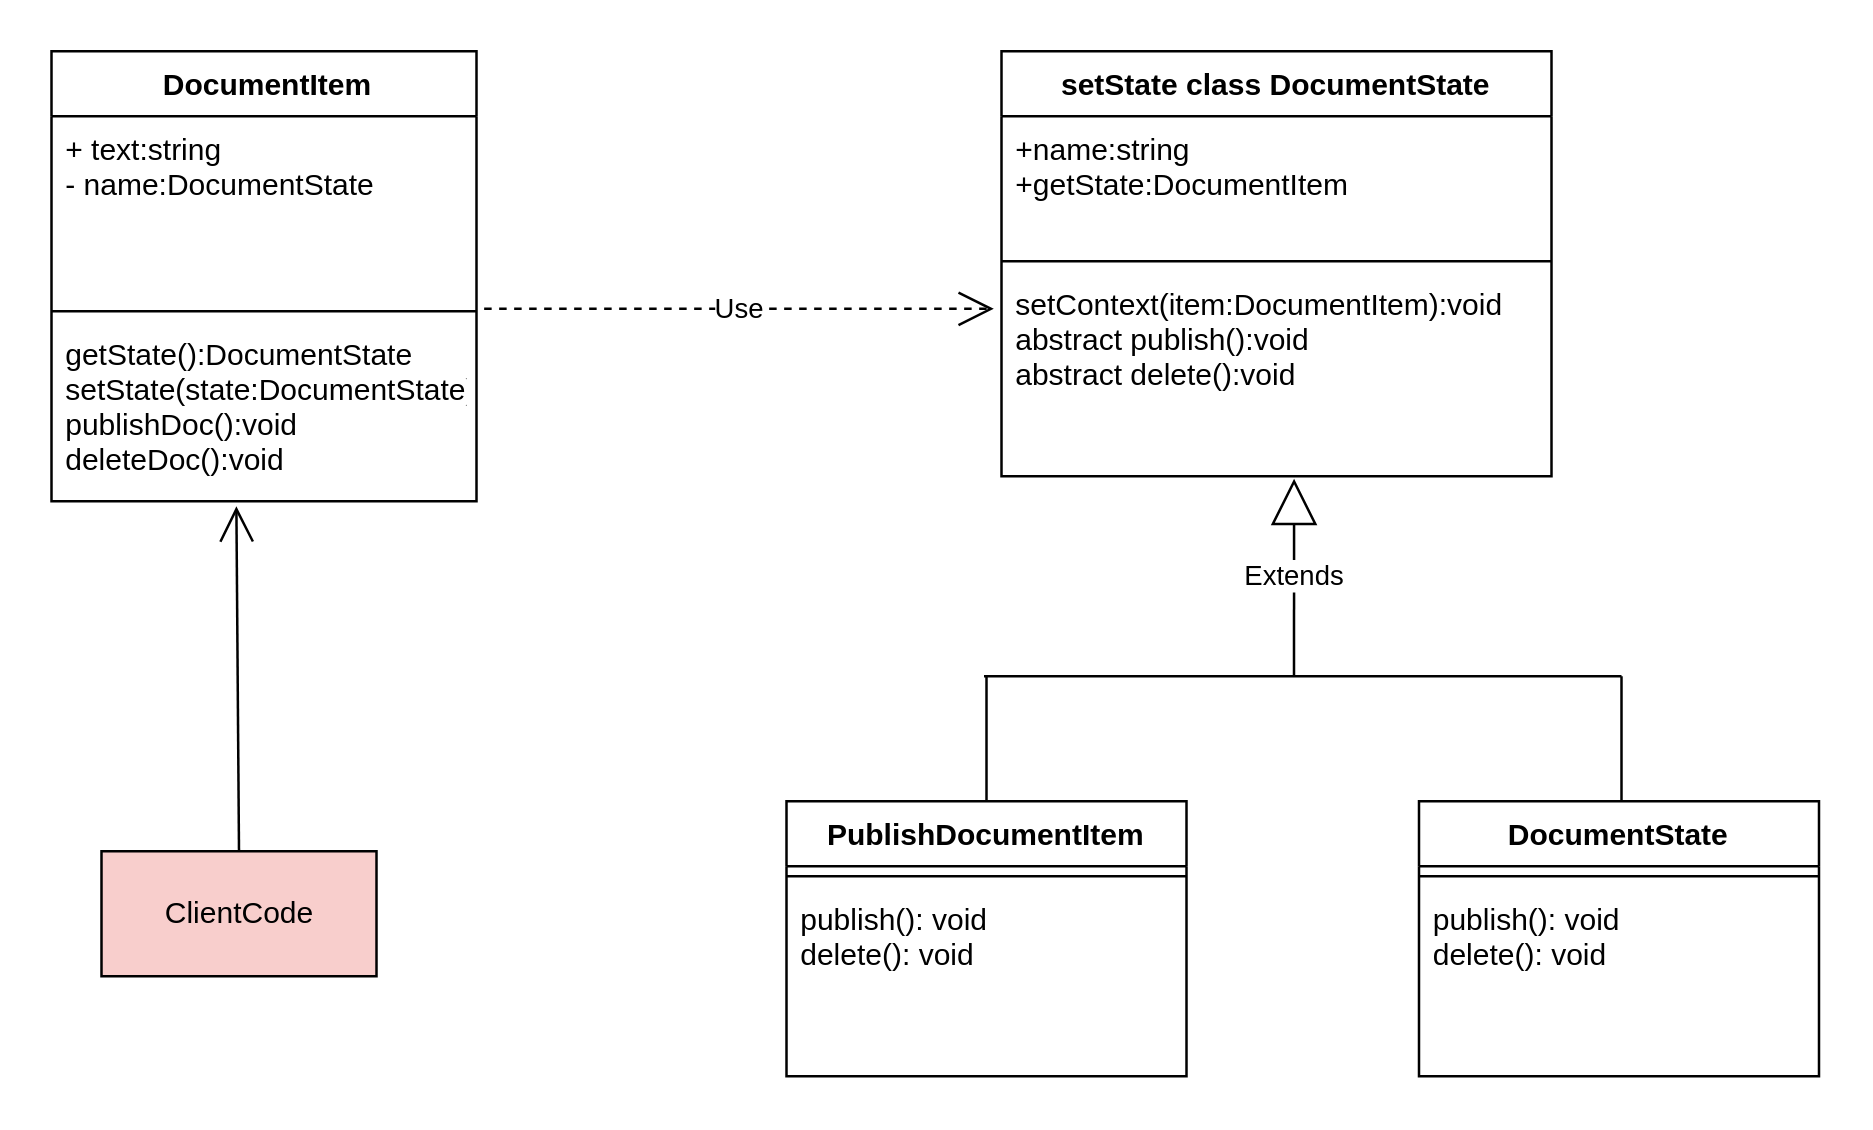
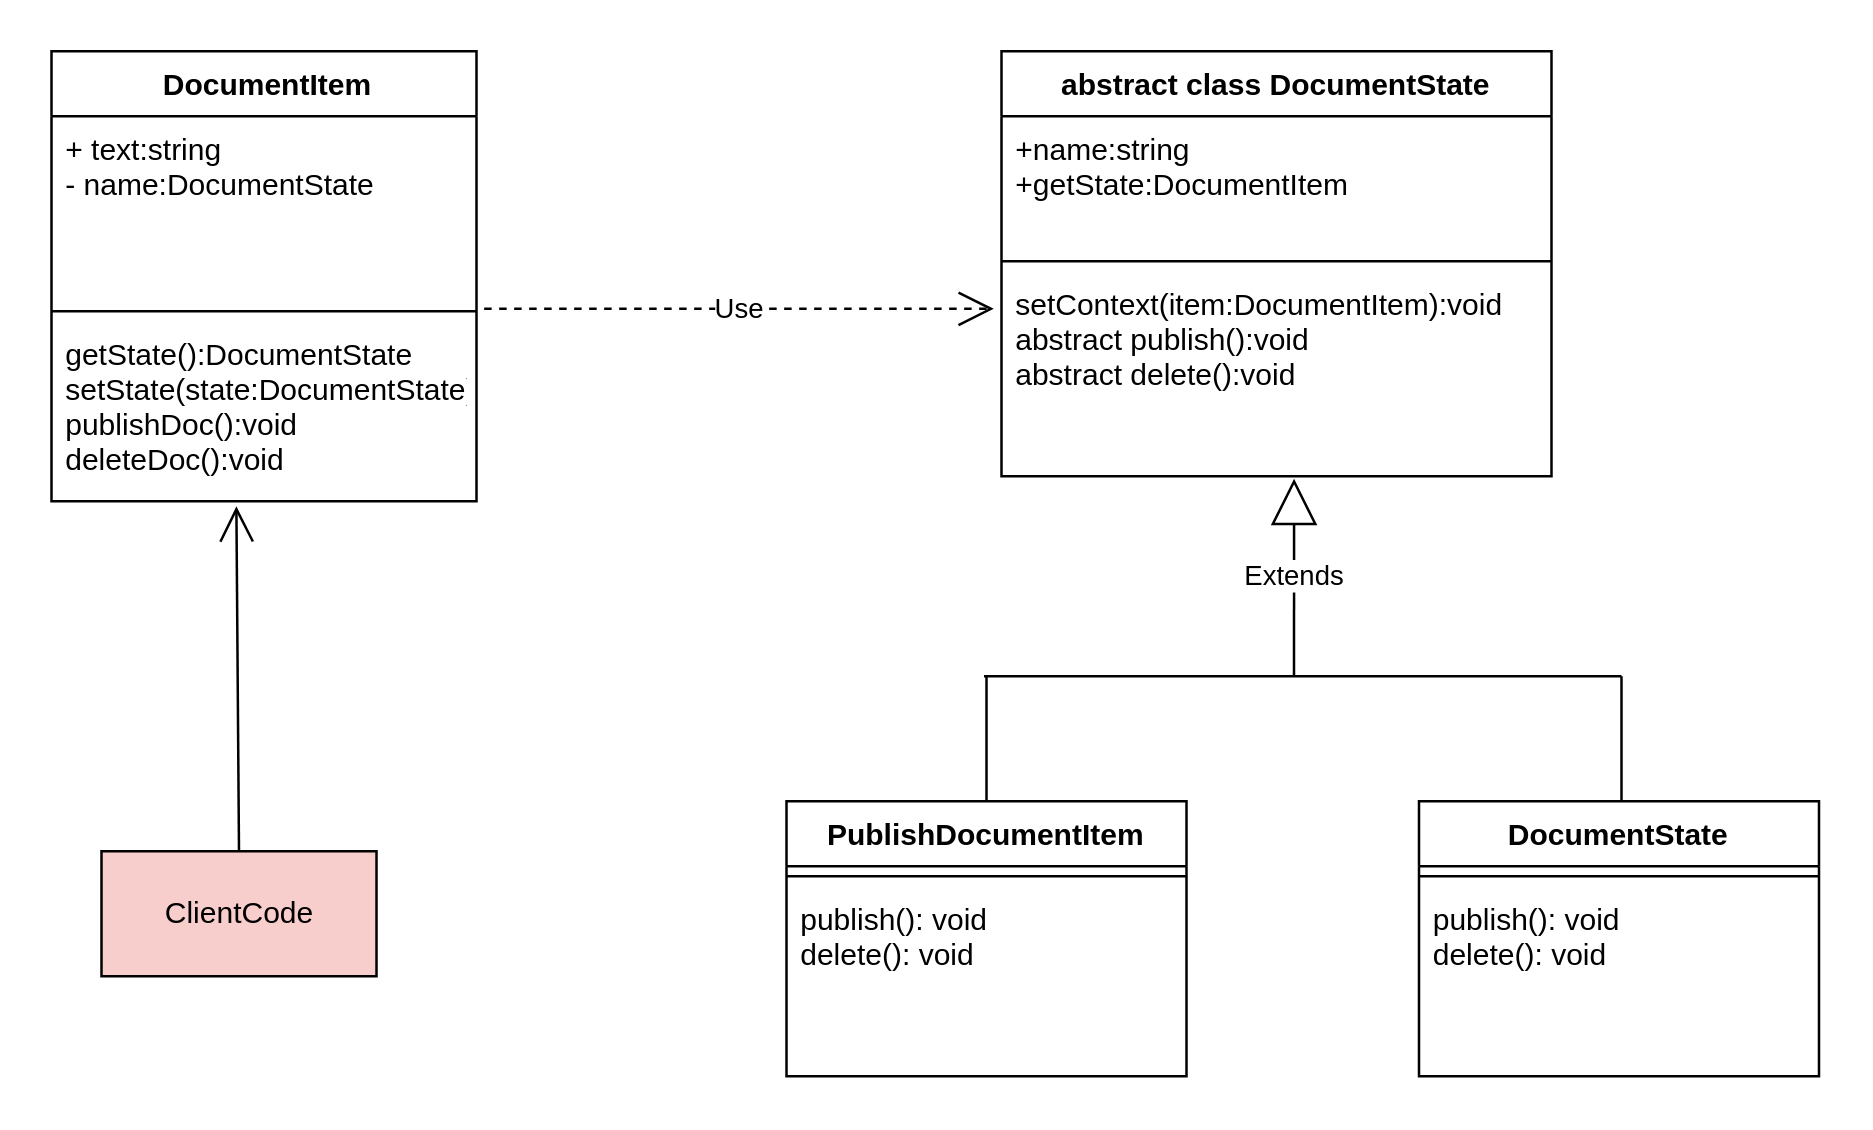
  <mxCell id="0" />
  <mxCell id="1" parent="0" />
  <mxCell id="2" value=" DocumentItem" style="swimlane;fontStyle=1;align=center;verticalAlign=top;childLayout=stackLayout;horizontal=1;startSize=26;horizontalStack=0;resizeParent=1;resizeParentMax=0;resizeLast=0;collapsible=1;marginBottom=0;" vertex="1" parent="1"><mxGeometry x="20" y="20" width="170" height="180" as="geometry" /></mxCell>
  <mxCell id="3" value="+ text:string&#10;- name:DocumentState" style="text;strokeColor=none;fillColor=none;align=left;verticalAlign=top;spacingLeft=4;spacingRight=4;overflow=hidden;rotatable=0;points=[[0,0.5],[1,0.5]];portConstraint=eastwest;" vertex="1" parent="2"><mxGeometry y="26" width="170" height="74" as="geometry" /></mxCell>
  <mxCell id="4" value="" style="line;strokeWidth=1;fillColor=none;align=left;verticalAlign=middle;spacingTop=-1;spacingLeft=3;spacingRight=3;rotatable=0;labelPosition=right;points=[];portConstraint=eastwest;strokeColor=inherit;" vertex="1" parent="2"><mxGeometry y="100" width="170" height="8" as="geometry" /></mxCell>
  <mxCell id="5" value="getState():DocumentState&#10;setState(state:DocumentState)&#10;publishDoc():void&#10;deleteDoc():void" style="text;strokeColor=none;fillColor=none;align=left;verticalAlign=top;spacingLeft=4;spacingRight=4;overflow=hidden;rotatable=0;points=[[0,0.5],[1,0.5]];portConstraint=eastwest;" vertex="1" parent="2"><mxGeometry y="108" width="170" height="72" as="geometry" /></mxCell>
- <mxCell id="6" value="setState class DocumentState" style="swimlane;fontStyle=1;align=center;verticalAlign=top;childLayout=stackLayout;horizontal=1;startSize=26;horizontalStack=0;resizeParent=1;resizeParentMax=0;resizeLast=0;collapsible=1;marginBottom=0;" vertex="1" parent="1"><mxGeometry x="400" y="20" width="220" height="170" as="geometry" /></mxCell>
+ <mxCell id="6" value="abstract class DocumentState" style="swimlane;fontStyle=1;align=center;verticalAlign=top;childLayout=stackLayout;horizontal=1;startSize=26;horizontalStack=0;resizeParent=1;resizeParentMax=0;resizeLast=0;collapsible=1;marginBottom=0;" vertex="1" parent="1"><mxGeometry x="400" y="20" width="220" height="170" as="geometry" /></mxCell>
  <mxCell id="7" value="+name:string&#10;+getState:DocumentItem" style="text;strokeColor=none;fillColor=none;align=left;verticalAlign=top;spacingLeft=4;spacingRight=4;overflow=hidden;rotatable=0;points=[[0,0.5],[1,0.5]];portConstraint=eastwest;" vertex="1" parent="6"><mxGeometry y="26" width="220" height="54" as="geometry" /></mxCell>
  <mxCell id="8" value="" style="line;strokeWidth=1;fillColor=none;align=left;verticalAlign=middle;spacingTop=-1;spacingLeft=3;spacingRight=3;rotatable=0;labelPosition=right;points=[];portConstraint=eastwest;strokeColor=inherit;" vertex="1" parent="6"><mxGeometry y="80" width="220" height="8" as="geometry" /></mxCell>
  <mxCell id="9" value="setContext(item:DocumentItem):void&#10;abstract publish():void&#10;    abstract delete():void" style="text;strokeColor=none;fillColor=none;align=left;verticalAlign=top;spacingLeft=4;spacingRight=4;overflow=hidden;rotatable=0;points=[[0,0.5],[1,0.5]];portConstraint=eastwest;" vertex="1" parent="6"><mxGeometry y="88" width="220" height="82" as="geometry" /></mxCell>
  <mxCell id="10" value="DocumentState" style="swimlane;fontStyle=1;align=center;verticalAlign=top;childLayout=stackLayout;horizontal=1;startSize=26;horizontalStack=0;resizeParent=1;resizeParentMax=0;resizeLast=0;collapsible=1;marginBottom=0;" vertex="1" parent="1"><mxGeometry x="567" y="320" width="160" height="110" as="geometry" /></mxCell>
  <mxCell id="11" value="" style="line;strokeWidth=1;fillColor=none;align=left;verticalAlign=middle;spacingTop=-1;spacingLeft=3;spacingRight=3;rotatable=0;labelPosition=right;points=[];portConstraint=eastwest;strokeColor=inherit;" vertex="1" parent="10"><mxGeometry y="26" width="160" height="8" as="geometry" /></mxCell>
  <mxCell id="12" value="publish(): void&#10;delete(): void " style="text;strokeColor=none;fillColor=none;align=left;verticalAlign=top;spacingLeft=4;spacingRight=4;overflow=hidden;rotatable=0;points=[[0,0.5],[1,0.5]];portConstraint=eastwest;" vertex="1" parent="10"><mxGeometry y="34" width="160" height="76" as="geometry" /></mxCell>
  <mxCell id="13" value="PublishDocumentItem" style="swimlane;fontStyle=1;align=center;verticalAlign=top;childLayout=stackLayout;horizontal=1;startSize=26;horizontalStack=0;resizeParent=1;resizeParentMax=0;resizeLast=0;collapsible=1;marginBottom=0;" vertex="1" parent="1"><mxGeometry x="314" y="320" width="160" height="110" as="geometry" /></mxCell>
  <mxCell id="14" value="" style="line;strokeWidth=1;fillColor=none;align=left;verticalAlign=middle;spacingTop=-1;spacingLeft=3;spacingRight=3;rotatable=0;labelPosition=right;points=[];portConstraint=eastwest;strokeColor=inherit;" vertex="1" parent="13"><mxGeometry y="26" width="160" height="8" as="geometry" /></mxCell>
  <mxCell id="15" value="publish(): void&#10;delete(): void " style="text;strokeColor=none;fillColor=none;align=left;verticalAlign=top;spacingLeft=4;spacingRight=4;overflow=hidden;rotatable=0;points=[[0,0.5],[1,0.5]];portConstraint=eastwest;" vertex="1" parent="13"><mxGeometry y="34" width="160" height="76" as="geometry" /></mxCell>
  <mxCell id="16" value="" style="endArrow=none;html=1;rounded=0;exitX=0.5;exitY=0;exitDx=0;exitDy=0;" edge="1" parent="1" source="13"><mxGeometry width="50" height="50" relative="1" as="geometry"><mxPoint x="290" y="280" as="sourcePoint" /><mxPoint x="394" y="270" as="targetPoint" /></mxGeometry></mxCell>
  <mxCell id="17" value="" style="endArrow=none;html=1;rounded=0;exitX=0.5;exitY=0;exitDx=0;exitDy=0;" edge="1" parent="1"><mxGeometry width="50" height="50" relative="1" as="geometry"><mxPoint x="648" y="320" as="sourcePoint" /><mxPoint x="648" y="270" as="targetPoint" /></mxGeometry></mxCell>
  <mxCell id="18" value="" style="endArrow=none;html=1;rounded=0;" edge="1" parent="1"><mxGeometry width="50" height="50" relative="1" as="geometry"><mxPoint x="648" y="270" as="sourcePoint" /><mxPoint x="393" y="270" as="targetPoint" /></mxGeometry></mxCell>
  <mxCell id="19" value="Extends" style="endArrow=block;endSize=16;endFill=0;html=1;rounded=0;entryX=0.532;entryY=1.012;entryDx=0;entryDy=0;entryPerimeter=0;" edge="1" parent="1" target="9"><mxGeometry width="160" relative="1" as="geometry"><mxPoint x="517" y="270" as="sourcePoint" /><mxPoint x="470" y="260" as="targetPoint" /></mxGeometry></mxCell>
  <mxCell id="20" value="ClientCode" style="html=1;fillColor=#f8cecc;" vertex="1" parent="1"><mxGeometry x="40" y="340" width="110" height="50" as="geometry" /></mxCell>
  <mxCell id="21" value="" style="endArrow=open;endFill=1;endSize=12;html=1;rounded=0;exitX=0.5;exitY=0;exitDx=0;exitDy=0;entryX=0.435;entryY=1.028;entryDx=0;entryDy=0;entryPerimeter=0;" edge="1" parent="1" source="20" target="5"><mxGeometry width="160" relative="1" as="geometry"><mxPoint x="310" y="260" as="sourcePoint" /><mxPoint x="470" y="260" as="targetPoint" /></mxGeometry></mxCell>
  <mxCell id="22" value="Use" style="endArrow=open;endSize=12;dashed=1;html=1;rounded=0;exitX=1.018;exitY=-0.069;exitDx=0;exitDy=0;exitPerimeter=0;entryX=-0.014;entryY=0.183;entryDx=0;entryDy=0;entryPerimeter=0;" edge="1" parent="1" source="5" target="9"><mxGeometry width="160" relative="1" as="geometry"><mxPoint x="310" y="260" as="sourcePoint" /><mxPoint x="470" y="260" as="targetPoint" /></mxGeometry></mxCell>
